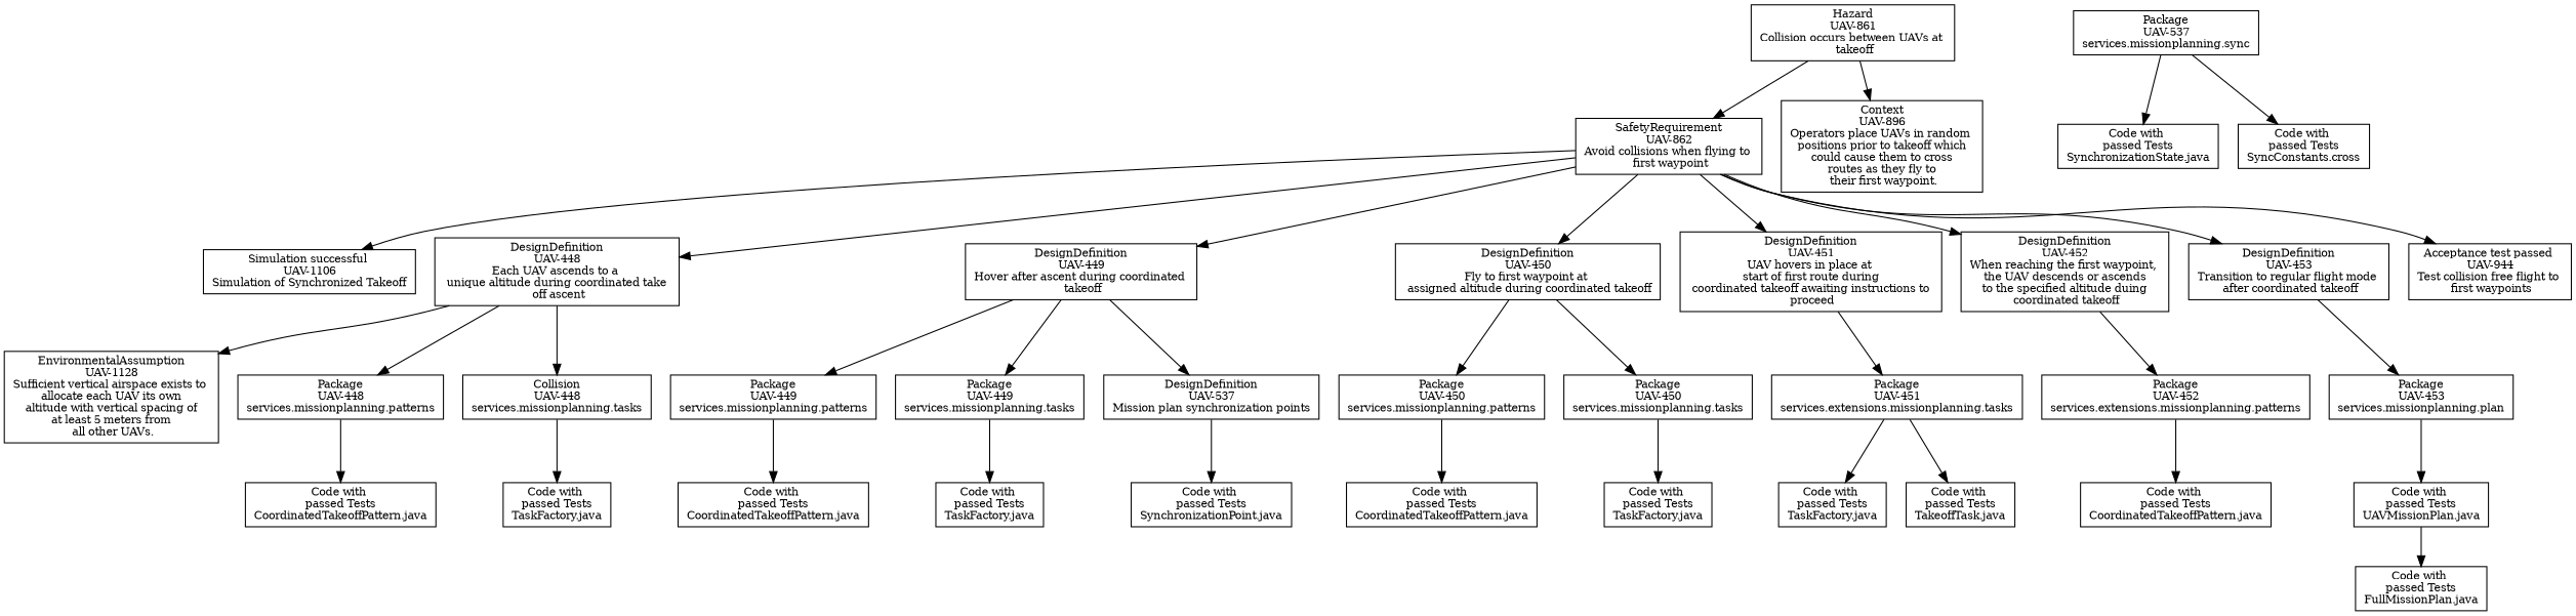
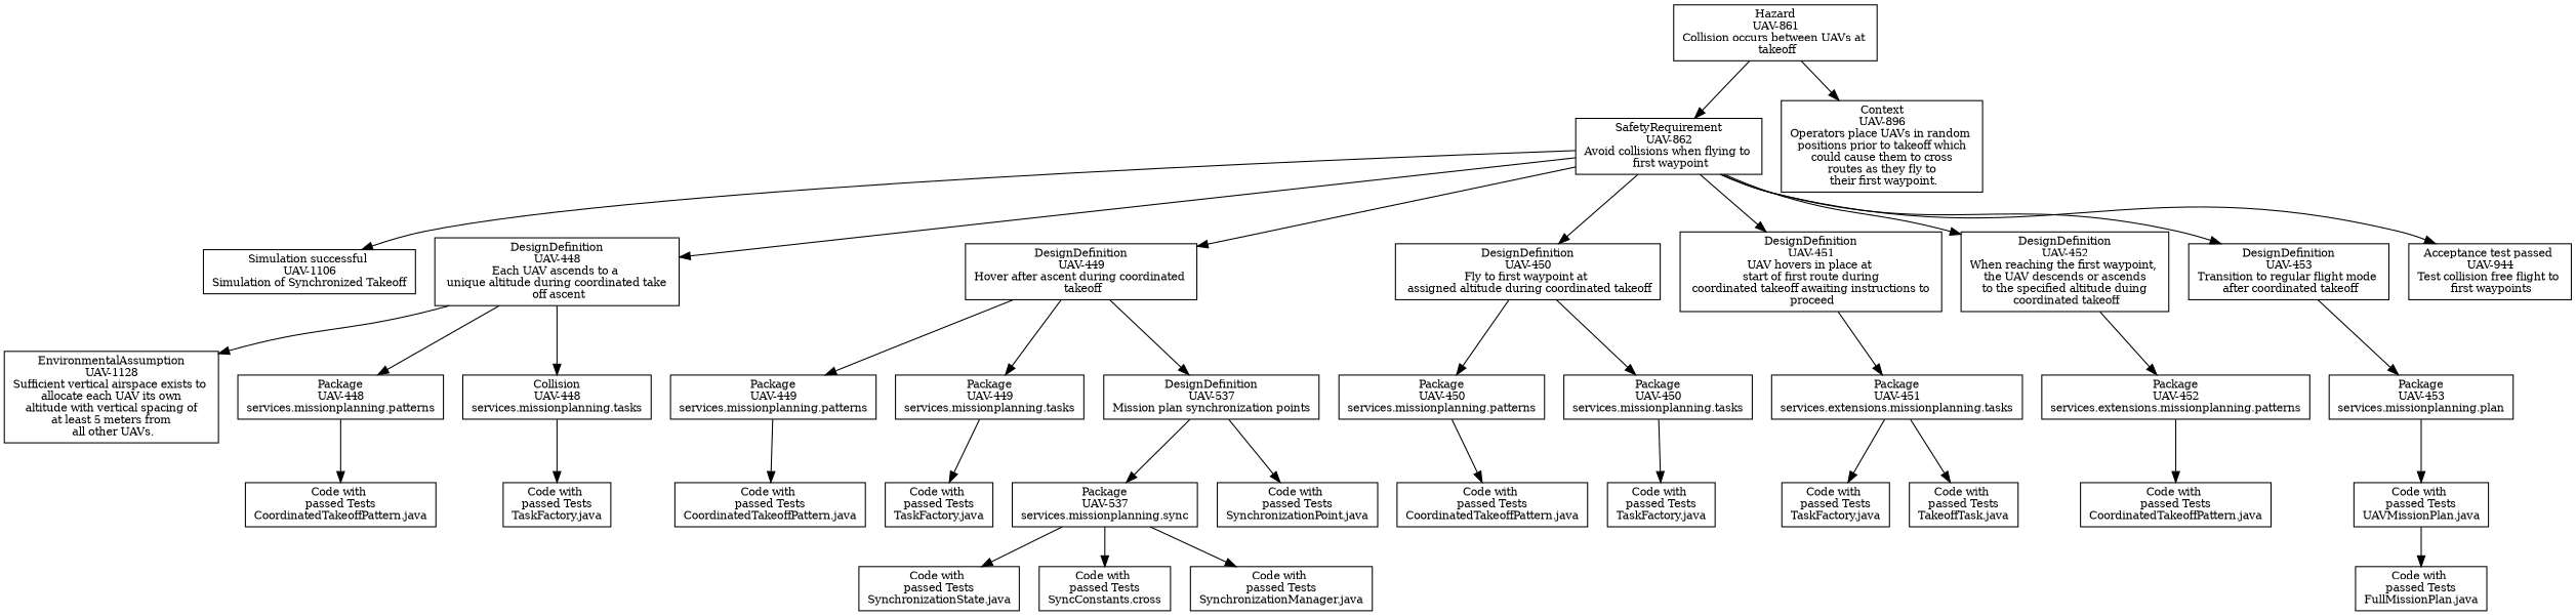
  digraph {
    autosize=false
    rankdir=TD
    node [color=black fontsize=10 shape=record]
    n1 [label="Hazard\nUAV-861\nCollision occurs between UAVs at \n takeoff "]
    n2 [label="SafetyRequirement\nUAV-862\nAvoid collisions when flying to \n first waypoint "]
    n3 [label="Context\nUAV-896\nOperators place UAVs in random \n positions prior to takeoff which \n could cause them to cross \n routes as they fly to \n their first waypoint. "]
    n4 [label="Simulation successful \nUAV-1106\nSimulation of Synchronized Takeoff "]
    n5 [label="DesignDefinition\nUAV-448\nEach UAV ascends to a \n unique altitude during coordinated take \n off ascent "]
    n6 [label="DesignDefinition\nUAV-449\nHover after ascent during coordinated \n takeoff "]
    n7 [label="DesignDefinition\nUAV-450\nFly to first waypoint at \n assigned altitude during coordinated takeoff "]
    n8 [label="DesignDefinition\nUAV-451\nUAV hovers in place at \n start of first route during \n coordinated takeoff awaiting instructions to \n proceed "]
    n9 [label="DesignDefinition\nUAV-452\nWhen reaching the first waypoint, \n the UAV descends or ascends \n to the specified altitude duing \n coordinated takeoff "]
    n10 [label="DesignDefinition\nUAV-453\nTransition to regular flight mode \n after coordinated takeoff "]
    n11 [label="Acceptance test passed \nUAV-944\nTest collision free flight to \n first waypoints "]
    n12 [label="EnvironmentalAssumption\nUAV-1128\nSufficient vertical airspace exists to \n allocate each UAV its own \n altitude with vertical spacing of \n at least 5 meters from \n all other UAVs. "]
    n13 [label="Package\nUAV-448\nservices.missionplanning.patterns"]
    n14 [label="Collision\nUAV-448\nservices.missionplanning.tasks"]
    n15 [label="Package\nUAV-449\nservices.missionplanning.patterns"]
    n16 [label="Package\nUAV-449\nservices.missionplanning.tasks"]
    n17 [label="DesignDefinition\nUAV-537\nMission plan synchronization points "]
    n18 [label="Package\nUAV-450\nservices.missionplanning.patterns"]
    n19 [label="Package\nUAV-450\nservices.missionplanning.tasks"]
    n20 [label="Package\nUAV-451\nservices.extensions.missionplanning.tasks"]
    n21 [label="Package\nUAV-452\nservices.extensions.missionplanning.patterns"]
    n22 [label="Package\nUAV-453\nservices.missionplanning.plan"]
    n23 [label="Code with \n passed Tests \nCoordinatedTakeoffPattern.java"]
    n24 [label="Code with \n passed Tests \nTaskFactory.java"]
    n25 [label="Code with \n passed Tests \nCoordinatedTakeoffPattern.java"]
    n26 [label="Code with \n passed Tests \nTaskFactory.java"]
    n27 [label="Package\nUAV-537\nservices.missionplanning.sync"]
    n28 [label="Code with \n passed Tests \nSynchronizationPoint.java"]
    n29 [label="Code with \n passed Tests \nSynchronizationState.java"]
    n30 [label="Code with \n passed Tests \nSyncConstants.cross"]
+   n31 [label="Code with \n passed Tests \nSynchronizationManager.java"]
    n32 [label="Code with \n passed Tests \nCoordinatedTakeoffPattern.java"]
    n33 [label="Code with \n passed Tests \nTaskFactory.java"]
    n34 [label="Code with \n passed Tests \nTaskFactory.java"]
    n35 [label="Code with \n passed Tests \nTakeoffTask.java"]
    n36 [label="Code with \n passed Tests \nCoordinatedTakeoffPattern.java"]
    n37 [label="Code with \n passed Tests \nUAVMissionPlan.java"]
    n38 [label="Code with \n passed Tests \nFullMissionPlan.java"]
    n1 -> n2
    n1 -> n3
    n2 -> n4
    n2 -> n5
    n2 -> n6
    n2 -> n7
    n2 -> n8
    n2 -> n9
    n2 -> n10
    n2 -> n11
    n5 -> n12
    n5 -> n13
    n5 -> n14
    n6 -> n15
    n6 -> n16
    n6 -> n17
    n7 -> n18
    n7 -> n19
    n8 -> n20
    n9 -> n21
    n10 -> n22
    n13 -> n23
    n14 -> n24
    n15 -> n25
    n16 -> n26
+   n17 -> n27
    n17 -> n28
    n18 -> n32
    n19 -> n33
    n20 -> n34
    n20 -> n35
    n21 -> n36
    n22 -> n37
    n27 -> n29
    n27 -> n30
+   n27 -> n31
    n37 -> n38
  }
